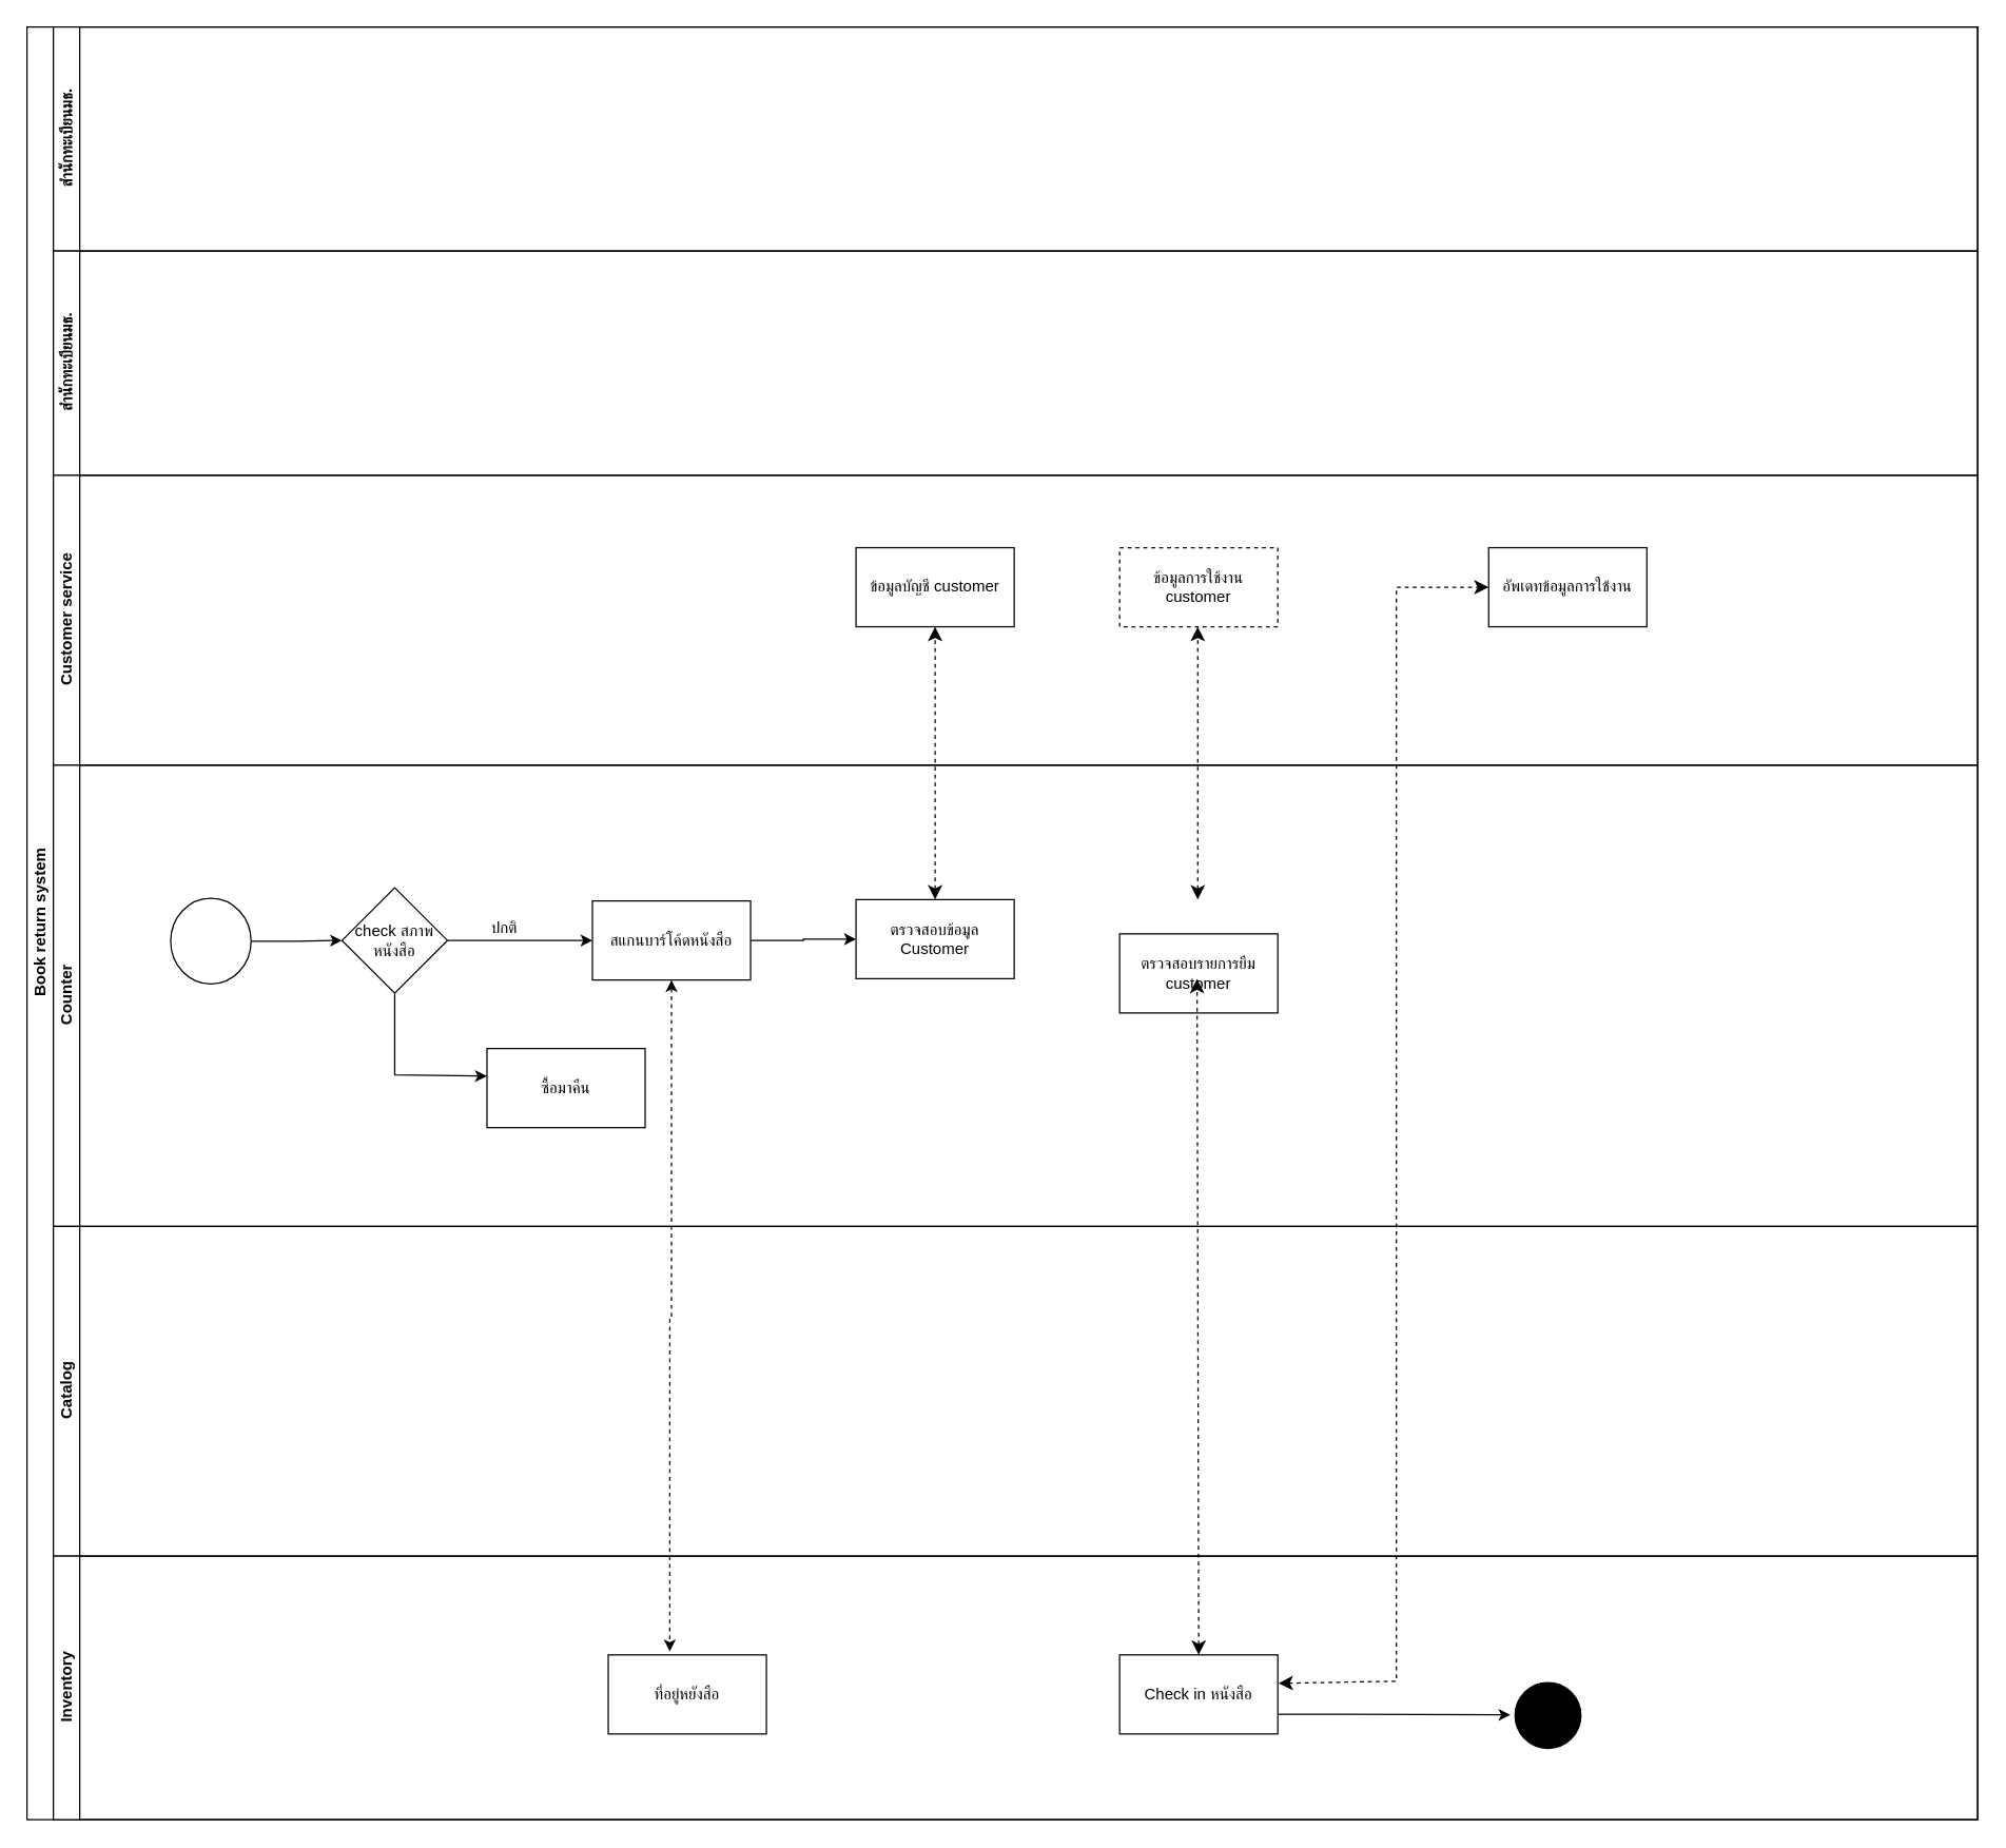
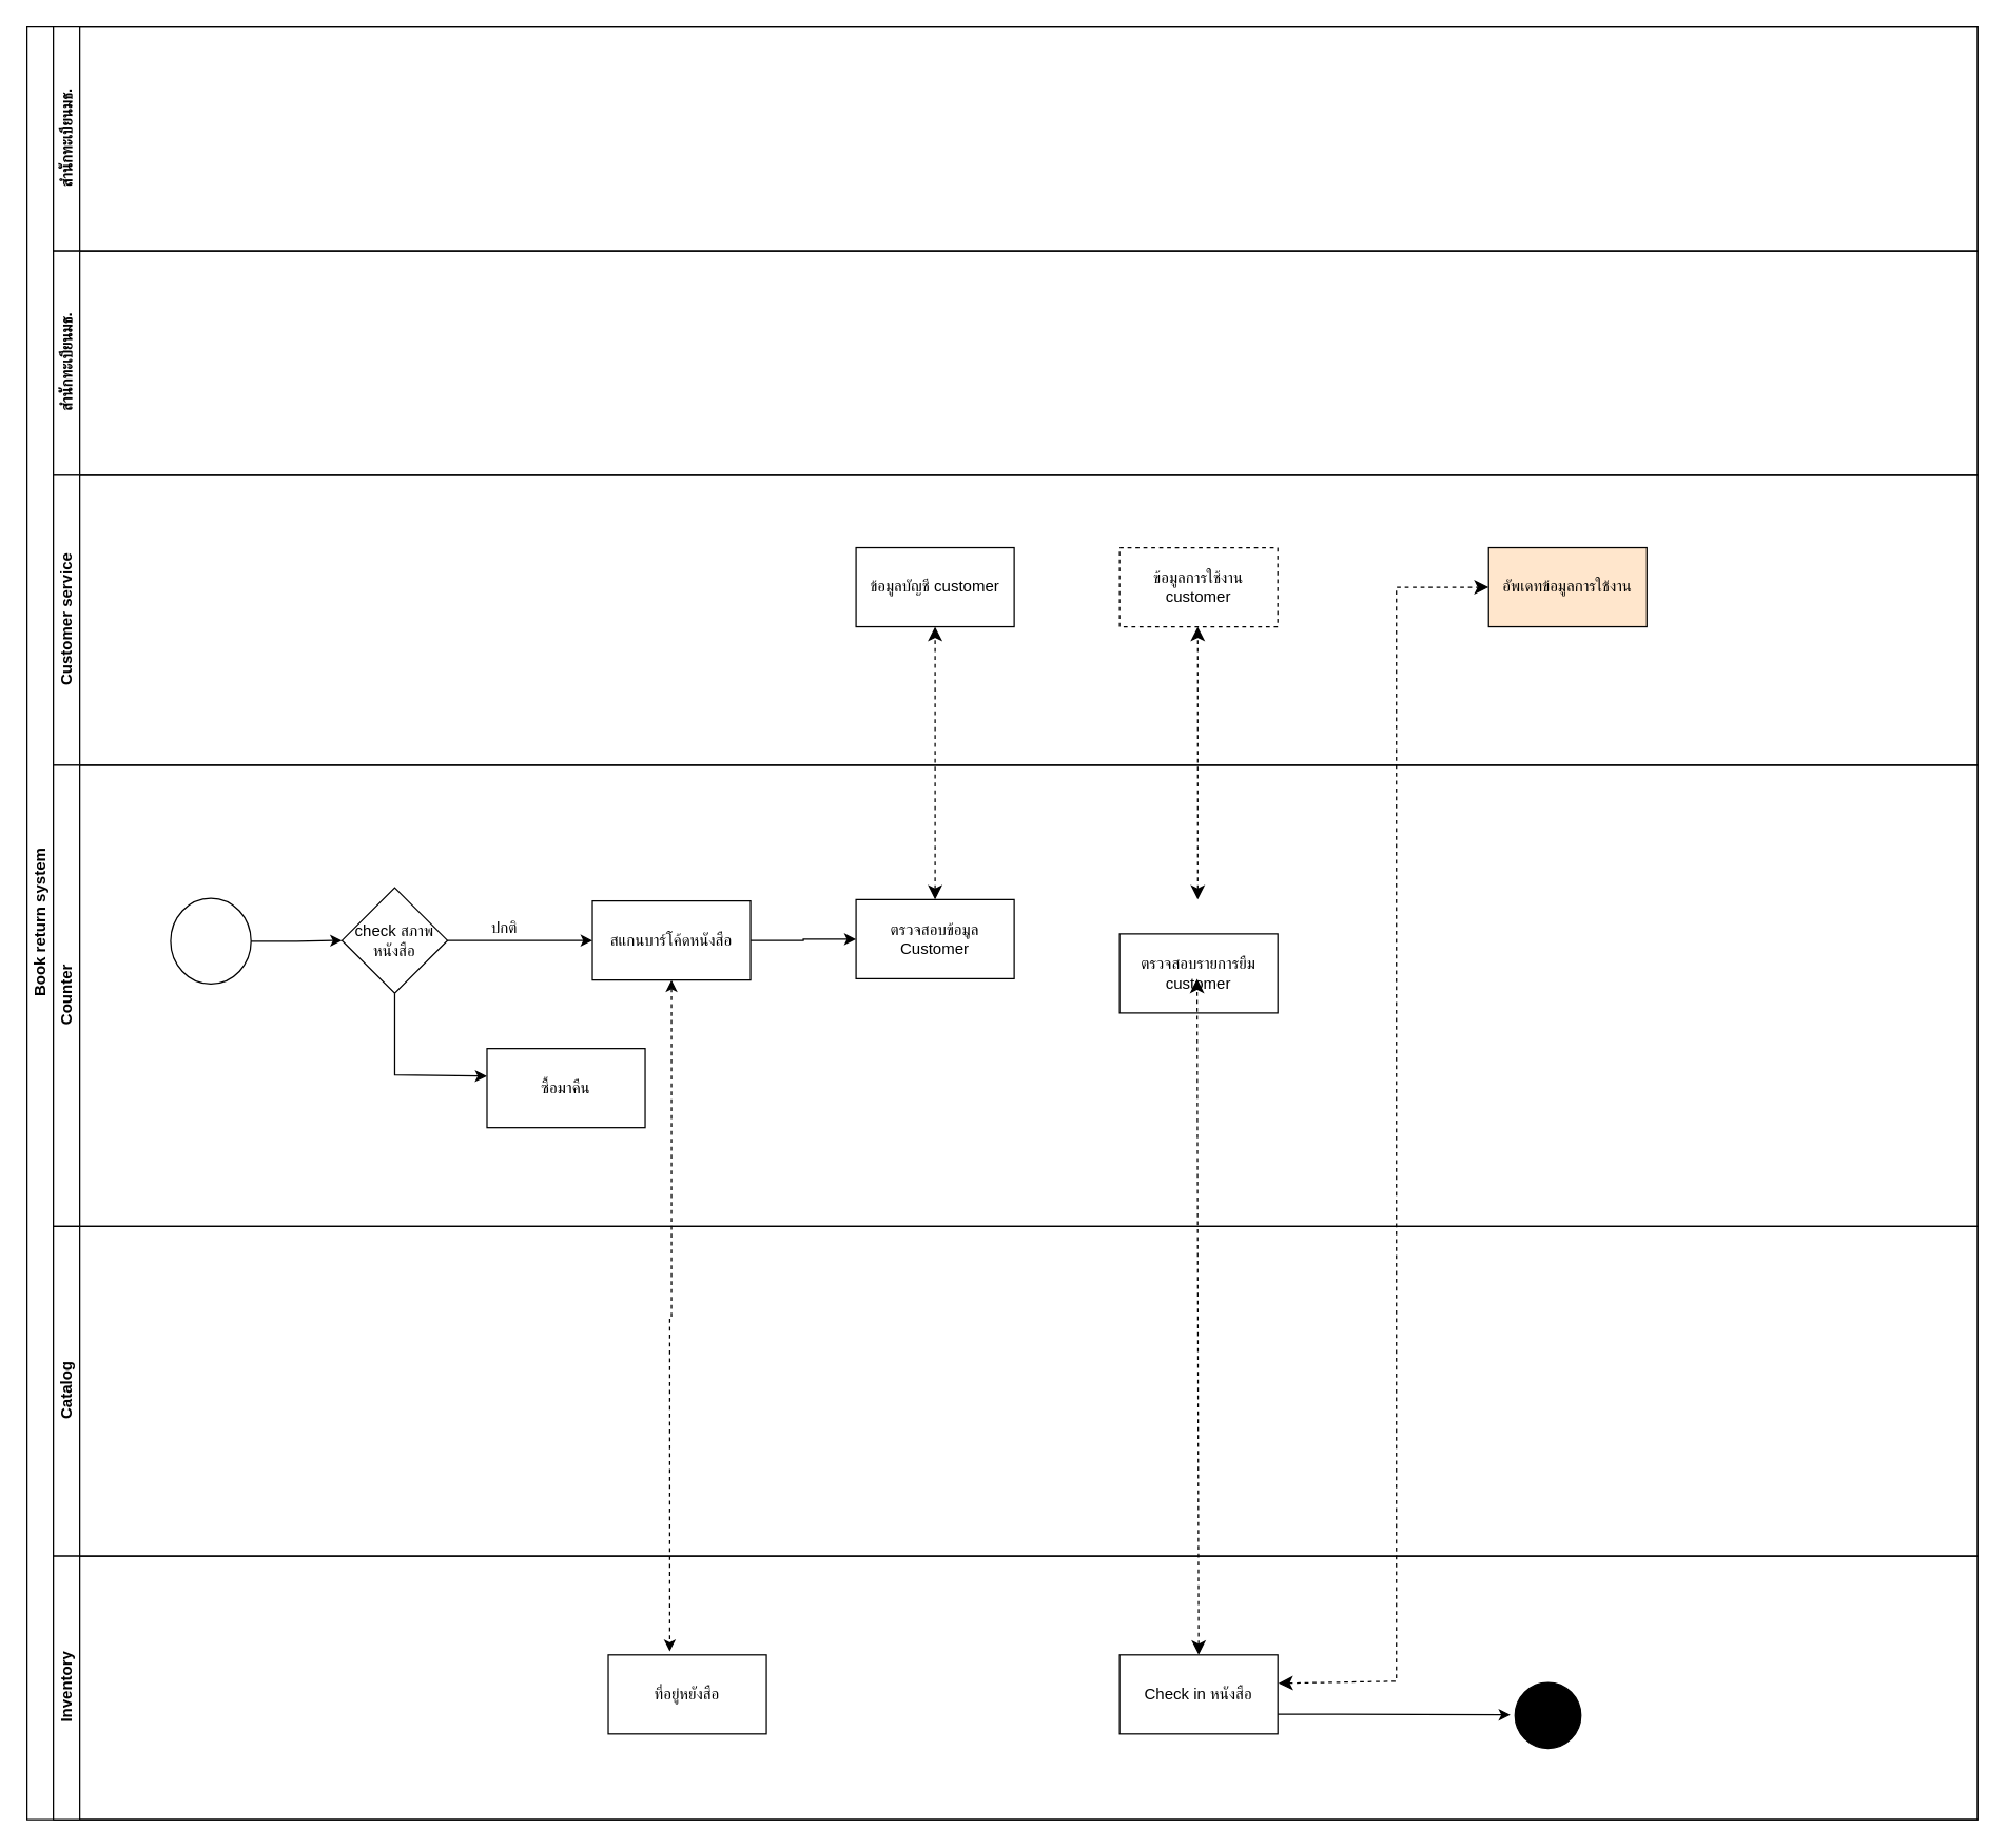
  <mxCell id="0" />
  <mxCell id="1" parent="0" />
  <mxCell id="2" value="Book return system" style="swimlane;html=1;childLayout=stackLayout;resizeParent=1;resizeParentMax=0;horizontal=0;startSize=20;horizontalStack=0;" vertex="1" parent="1"><mxGeometry x="20" y="20" width="1480" height="1360" as="geometry" /></mxCell>
  <mxCell id="3" value="สำนักทะเบียนมธ." style="swimlane;html=1;startSize=20;horizontal=0;" vertex="1" parent="2"><mxGeometry x="20" width="1460" height="170" as="geometry" /></mxCell>
  <mxCell id="4" value="สำนักทะเบียนมธ." style="swimlane;html=1;startSize=20;horizontal=0;" vertex="1" parent="2"><mxGeometry x="20" y="170" width="1460" height="170" as="geometry" /></mxCell>
  <mxCell id="5" value="Customer service" style="swimlane;html=1;startSize=20;horizontal=0;" vertex="1" parent="2"><mxGeometry x="20" y="340" width="1460" height="220" as="geometry" /></mxCell>
  <mxCell id="6" value="ข้อมูลบัญชี customer" style="whiteSpace=wrap;html=1;" vertex="1" parent="5"><mxGeometry x="609" y="55" width="120" height="60" as="geometry" /></mxCell>
  <mxCell id="7" value="ข้อมูลการใช้งาน customer" style="whiteSpace=wrap;html=1;dashed=1;" vertex="1" parent="5"><mxGeometry x="809" y="55" width="120" height="60" as="geometry" /></mxCell>
  <mxCell id="8" value="" style="edgeStyle=none;orthogonalLoop=1;jettySize=auto;html=1;endArrow=classic;startArrow=classic;endSize=8;startSize=8;rounded=0;exitX=0.5;exitY=0;exitDx=0;exitDy=0;entryX=0.5;entryY=1;entryDx=0;entryDy=0;dashed=1;" edge="1" parent="5"><mxGeometry width="100" relative="1" as="geometry"><mxPoint x="868.29" y="322" as="sourcePoint" /><mxPoint x="868.29" y="115" as="targetPoint" /><Array as="points" /></mxGeometry></mxCell>
- <mxCell id="9" value="อัพเดทข้อมูลการใช้งาน" style="whiteSpace=wrap;html=1;" vertex="1" parent="5"><mxGeometry x="1089" y="55" width="120" height="60" as="geometry" /></mxCell>
+ <mxCell id="9" value="อัพเดทข้อมูลการใช้งาน" style="whiteSpace=wrap;html=1;fillColor=#ffe6cc;" vertex="1" parent="5"><mxGeometry x="1089" y="55" width="120" height="60" as="geometry" /></mxCell>
  <mxCell id="10" value="Counter" style="swimlane;html=1;startSize=20;horizontal=0;" vertex="1" parent="2"><mxGeometry x="20" y="560" width="1460" height="350" as="geometry" /></mxCell>
  <mxCell id="11" value="" style="ellipse;whiteSpace=wrap;html=1;" vertex="1" parent="10"><mxGeometry x="89" y="101" width="61" height="65" as="geometry" /></mxCell>
  <mxCell id="12" value="" style="edgeStyle=orthogonalEdgeStyle;rounded=0;orthogonalLoop=1;jettySize=auto;html=1;" edge="1" parent="10" source="13" target="15"><mxGeometry relative="1" as="geometry" /></mxCell>
  <mxCell id="13" value="สแกนบาร์โค้ดหนังสือ" style="whiteSpace=wrap;html=1;" vertex="1" parent="10"><mxGeometry x="409" y="103" width="120" height="60" as="geometry" /></mxCell>
  <mxCell id="14" value="ซื้อมาคืน" style="whiteSpace=wrap;html=1;" vertex="1" parent="10"><mxGeometry x="329" y="215" width="120" height="60" as="geometry" /></mxCell>
  <mxCell id="15" value="ตรวจสอบข้อมูล Customer" style="whiteSpace=wrap;html=1;" vertex="1" parent="10"><mxGeometry x="609" y="102" width="120" height="60" as="geometry" /></mxCell>
  <mxCell id="16" value="ตรวจสอบรายการยืม customer" style="whiteSpace=wrap;html=1;" vertex="1" parent="10"><mxGeometry x="809" y="128" width="120" height="60" as="geometry" /></mxCell>
  <mxCell id="17" value="" style="edgeStyle=none;orthogonalLoop=1;jettySize=auto;html=1;endArrow=classic;startArrow=classic;endSize=8;startSize=8;rounded=0;exitX=0.5;exitY=0;exitDx=0;exitDy=0;entryX=0.5;entryY=1;entryDx=0;entryDy=0;dashed=1;" edge="1" parent="10" source="21"><mxGeometry width="100" relative="1" as="geometry"><mxPoint x="867.75" y="369" as="sourcePoint" /><mxPoint x="867.75" y="162" as="targetPoint" /><Array as="points" /></mxGeometry></mxCell>
  <mxCell id="18" value="Catalog" style="swimlane;html=1;startSize=20;horizontal=0;" vertex="1" parent="2"><mxGeometry x="20" y="910" width="1460" height="250" as="geometry" /></mxCell>
  <mxCell id="19" value="Inventory" style="swimlane;html=1;startSize=20;horizontal=0;" vertex="1" parent="2"><mxGeometry x="20" y="1160" width="1460" height="200" as="geometry" /></mxCell>
  <mxCell id="20" value="ที่อยู่หยังสือ" style="whiteSpace=wrap;html=1;" vertex="1" parent="19"><mxGeometry x="421" y="75" width="120" height="60" as="geometry" /></mxCell>
  <mxCell id="21" value="Check in หนังสือ" style="whiteSpace=wrap;html=1;" vertex="1" parent="19"><mxGeometry x="809" y="75" width="120" height="60" as="geometry" /></mxCell>
  <mxCell id="22" value="" style="ellipse;whiteSpace=wrap;html=1;fillColor=#000000;" vertex="1" parent="19"><mxGeometry x="1109" y="96" width="50" height="50" as="geometry" /></mxCell>
  <mxCell id="23" value="" style="edgeStyle=none;orthogonalLoop=1;jettySize=auto;html=1;rounded=0;entryX=-0.07;entryY=0.49;entryDx=0;entryDy=0;entryPerimeter=0;exitX=1;exitY=0.75;exitDx=0;exitDy=0;" edge="1" parent="19" source="21" target="22"><mxGeometry width="100" relative="1" as="geometry"><mxPoint x="929" y="-125.25" as="sourcePoint" /><mxPoint x="1029" y="-125.25" as="targetPoint" /><Array as="points" /></mxGeometry></mxCell>
  <mxCell id="24" value="" style="edgeStyle=none;orthogonalLoop=1;jettySize=auto;html=1;endArrow=classic;startArrow=classic;endSize=8;startSize=8;rounded=0;exitX=0.5;exitY=0;exitDx=0;exitDy=0;entryX=0.5;entryY=1;entryDx=0;entryDy=0;dashed=1;" edge="1" parent="2" source="15" target="6"><mxGeometry width="100" relative="1" as="geometry"><mxPoint x="639" y="525" as="sourcePoint" /><mxPoint x="739" y="525" as="targetPoint" /><Array as="points" /></mxGeometry></mxCell>
  <mxCell id="25" value="" style="edgeStyle=orthogonalEdgeStyle;rounded=0;orthogonalLoop=1;jettySize=auto;html=1;entryX=0.389;entryY=-0.043;entryDx=0;entryDy=0;entryPerimeter=0;dashed=1;startArrow=classic;startFill=1;" edge="1" parent="2" source="13" target="20"><mxGeometry relative="1" as="geometry" /></mxCell>
  <mxCell id="26" value="" style="edgeStyle=none;orthogonalLoop=1;jettySize=auto;html=1;endArrow=classic;startArrow=classic;endSize=8;startSize=8;rounded=0;exitX=1.004;exitY=0.36;exitDx=0;exitDy=0;entryX=0;entryY=0.5;entryDx=0;entryDy=0;dashed=1;exitPerimeter=0;" edge="1" parent="2" source="21" target="9"><mxGeometry width="100" relative="1" as="geometry"><mxPoint x="949" y="1015" as="sourcePoint" /><mxPoint x="1109" y="408" as="targetPoint" /><Array as="points"><mxPoint x="1039" y="1255" /><mxPoint x="1039" y="425" /></Array></mxGeometry></mxCell>
  <mxCell id="27" value="" style="edgeStyle=orthogonalEdgeStyle;rounded=0;orthogonalLoop=1;jettySize=auto;html=1;" edge="1" parent="1" source="28" target="13"><mxGeometry relative="1" as="geometry" /></mxCell>
  <mxCell id="28" value="check สภาพหนังสือ" style="rhombus;whiteSpace=wrap;html=1;" vertex="1" parent="1"><mxGeometry x="259" y="673" width="80" height="80" as="geometry" /></mxCell>
  <mxCell id="29" value="" style="edgeStyle=orthogonalEdgeStyle;rounded=0;orthogonalLoop=1;jettySize=auto;html=1;" edge="1" parent="1" source="11" target="28"><mxGeometry relative="1" as="geometry" /></mxCell>
  <mxCell id="30" value="ปกติ" style="text;html=1;align=center;verticalAlign=middle;resizable=0;points=[];autosize=1;strokeColor=none;fillColor=none;" vertex="1" parent="1"><mxGeometry x="357" y="689" width="50" height="30" as="geometry" /></mxCell>
  <mxCell id="31" value="" style="edgeStyle=none;orthogonalLoop=1;jettySize=auto;html=1;rounded=0;exitX=0.5;exitY=1;exitDx=0;exitDy=0;entryX=-0.001;entryY=0.349;entryDx=0;entryDy=0;entryPerimeter=0;" edge="1" parent="1" source="28" target="14"><mxGeometry width="100" relative="1" as="geometry"><mxPoint x="269" y="805" as="sourcePoint" /><mxPoint x="369" y="805" as="targetPoint" /><Array as="points"><mxPoint x="299" y="815" /></Array></mxGeometry></mxCell>
